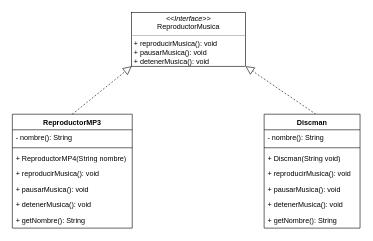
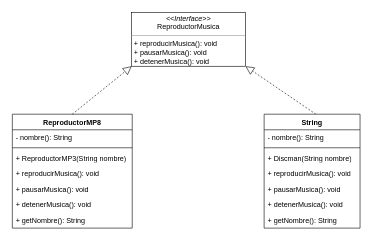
  <mxCell id="0" />
  <mxCell id="1" parent="0" />
  <mxCell id="2" value="&lt;p style=&quot;margin:0px;margin-top:4px;text-align:center;&quot;&gt;&lt;i&gt;&amp;lt;&amp;lt;Interface&amp;gt;&amp;gt;&lt;/i&gt;&lt;br&gt;ReproductorMusica&lt;br&gt;&lt;/p&gt;&lt;hr size=&quot;1&quot;&gt;&lt;p style=&quot;margin:0px;margin-left:4px;&quot;&gt;+ reproducirMusica(): void&lt;br&gt;+ pausarMusica(): void&lt;/p&gt;&lt;p style=&quot;margin:0px;margin-left:4px;&quot;&gt;+ detenerMusica(): void&lt;/p&gt;" style="verticalAlign=top;align=left;overflow=fill;fontSize=12;fontFamily=Helvetica;html=1;whiteSpace=wrap;" parent="1" vertex="1"><mxGeometry x="219" y="20" width="190" height="90" as="geometry" /></mxCell>
  <mxCell id="3" value="" style="endArrow=block;dashed=1;endFill=0;endSize=12;html=1;rounded=0;exitX=0.539;exitY=0;exitDx=0;exitDy=0;entryX=1;entryY=1;entryDx=0;entryDy=0;exitPerimeter=0;" parent="1" source="13" target="2" edge="1"><mxGeometry width="160" relative="1" as="geometry"><mxPoint x="540.5" y="170" as="sourcePoint" /><mxPoint x="390" y="100" as="targetPoint" /></mxGeometry></mxCell>
- <mxCell id="4" value="ReproductorMP3" style="swimlane;fontStyle=1;align=center;verticalAlign=top;childLayout=stackLayout;horizontal=1;startSize=26;horizontalStack=0;resizeParent=1;resizeParentMax=0;resizeLast=0;collapsible=1;marginBottom=0;whiteSpace=wrap;html=1;" parent="1" vertex="1"><mxGeometry x="20" y="190" width="200" height="190" as="geometry" /></mxCell>
+ <mxCell id="4" value="ReproductorMP8" style="swimlane;fontStyle=1;align=center;verticalAlign=top;childLayout=stackLayout;horizontal=1;startSize=26;horizontalStack=0;resizeParent=1;resizeParentMax=0;resizeLast=0;collapsible=1;marginBottom=0;whiteSpace=wrap;html=1;" parent="1" vertex="1"><mxGeometry x="20" y="190" width="200" height="190" as="geometry" /></mxCell>
  <mxCell id="5" value="- nombre(): String" style="text;strokeColor=none;fillColor=none;align=left;verticalAlign=top;spacingLeft=4;spacingRight=4;overflow=hidden;rotatable=0;points=[[0,0.5],[1,0.5]];portConstraint=eastwest;whiteSpace=wrap;html=1;" parent="4" vertex="1"><mxGeometry y="26" width="200" height="26" as="geometry" /></mxCell>
  <mxCell id="6" value="" style="line;strokeWidth=1;fillColor=none;align=left;verticalAlign=middle;spacingTop=-1;spacingLeft=3;spacingRight=3;rotatable=0;labelPosition=right;points=[];portConstraint=eastwest;strokeColor=inherit;" parent="4" vertex="1"><mxGeometry y="52" width="200" height="8" as="geometry" /></mxCell>
- <mxCell id="7" value="+ ReproductorMP4(String nombre)" style="text;strokeColor=none;fillColor=none;align=left;verticalAlign=top;spacingLeft=4;spacingRight=4;overflow=hidden;rotatable=0;points=[[0,0.5],[1,0.5]];portConstraint=eastwest;whiteSpace=wrap;html=1;" parent="4" vertex="1"><mxGeometry y="60" width="200" height="26" as="geometry" /></mxCell>
+ <mxCell id="7" value="+ ReproductorMP3(String nombre)" style="text;strokeColor=none;fillColor=none;align=left;verticalAlign=top;spacingLeft=4;spacingRight=4;overflow=hidden;rotatable=0;points=[[0,0.5],[1,0.5]];portConstraint=eastwest;whiteSpace=wrap;html=1;" parent="4" vertex="1"><mxGeometry y="60" width="200" height="26" as="geometry" /></mxCell>
  <mxCell id="8" value="+ reproducirMusica(): void" style="text;strokeColor=none;fillColor=none;align=left;verticalAlign=top;spacingLeft=4;spacingRight=4;overflow=hidden;rotatable=0;points=[[0,0.5],[1,0.5]];portConstraint=eastwest;whiteSpace=wrap;html=1;" parent="4" vertex="1"><mxGeometry y="86" width="200" height="26" as="geometry" /></mxCell>
  <mxCell id="9" value="+ pausarMusica(): void" style="text;strokeColor=none;fillColor=none;align=left;verticalAlign=top;spacingLeft=4;spacingRight=4;overflow=hidden;rotatable=0;points=[[0,0.5],[1,0.5]];portConstraint=eastwest;whiteSpace=wrap;html=1;" vertex="1" parent="4"><mxGeometry y="112" width="200" height="26" as="geometry" /></mxCell>
  <mxCell id="10" value="+ detenerMusica(): void" style="text;strokeColor=none;fillColor=none;align=left;verticalAlign=top;spacingLeft=4;spacingRight=4;overflow=hidden;rotatable=0;points=[[0,0.5],[1,0.5]];portConstraint=eastwest;whiteSpace=wrap;html=1;" vertex="1" parent="4"><mxGeometry y="138" width="200" height="26" as="geometry" /></mxCell>
  <mxCell id="11" value="+ getNombre(): String" style="text;strokeColor=none;fillColor=none;align=left;verticalAlign=top;spacingLeft=4;spacingRight=4;overflow=hidden;rotatable=0;points=[[0,0.5],[1,0.5]];portConstraint=eastwest;whiteSpace=wrap;html=1;" vertex="1" parent="4"><mxGeometry y="164" width="200" height="26" as="geometry" /></mxCell>
  <mxCell id="12" value="" style="endArrow=block;dashed=1;endFill=0;endSize=12;html=1;rounded=0;exitX=0.5;exitY=0;exitDx=0;exitDy=0;entryX=0;entryY=1;entryDx=0;entryDy=0;" parent="1" source="4" target="2" edge="1"><mxGeometry width="160" relative="1" as="geometry"><mxPoint x="240" y="110" as="sourcePoint" /><mxPoint x="215" y="110" as="targetPoint" /></mxGeometry></mxCell>
- <mxCell id="13" value="Discman" style="swimlane;fontStyle=1;align=center;verticalAlign=top;childLayout=stackLayout;horizontal=1;startSize=26;horizontalStack=0;resizeParent=1;resizeParentMax=0;resizeLast=0;collapsible=1;marginBottom=0;whiteSpace=wrap;html=1;" vertex="1" parent="1"><mxGeometry x="440" y="190" width="160" height="190" as="geometry" /></mxCell>
+ <mxCell id="13" value="String" style="swimlane;fontStyle=1;align=center;verticalAlign=top;childLayout=stackLayout;horizontal=1;startSize=26;horizontalStack=0;resizeParent=1;resizeParentMax=0;resizeLast=0;collapsible=1;marginBottom=0;whiteSpace=wrap;html=1;" vertex="1" parent="1"><mxGeometry x="440" y="190" width="160" height="190" as="geometry" /></mxCell>
  <mxCell id="14" value="- nombre(): String" style="text;strokeColor=none;fillColor=none;align=left;verticalAlign=top;spacingLeft=4;spacingRight=4;overflow=hidden;rotatable=0;points=[[0,0.5],[1,0.5]];portConstraint=eastwest;whiteSpace=wrap;html=1;" vertex="1" parent="13"><mxGeometry y="26" width="160" height="26" as="geometry" /></mxCell>
  <mxCell id="15" value="" style="line;strokeWidth=1;fillColor=none;align=left;verticalAlign=middle;spacingTop=-1;spacingLeft=3;spacingRight=3;rotatable=0;labelPosition=right;points=[];portConstraint=eastwest;strokeColor=inherit;" vertex="1" parent="13"><mxGeometry y="52" width="160" height="8" as="geometry" /></mxCell>
- <mxCell id="16" value="+ Discman(String void)" style="text;strokeColor=none;fillColor=none;align=left;verticalAlign=top;spacingLeft=4;spacingRight=4;overflow=hidden;rotatable=0;points=[[0,0.5],[1,0.5]];portConstraint=eastwest;whiteSpace=wrap;html=1;" vertex="1" parent="13"><mxGeometry y="60" width="160" height="26" as="geometry" /></mxCell>
+ <mxCell id="16" value="+ Discman(String nombre)" style="text;strokeColor=none;fillColor=none;align=left;verticalAlign=top;spacingLeft=4;spacingRight=4;overflow=hidden;rotatable=0;points=[[0,0.5],[1,0.5]];portConstraint=eastwest;whiteSpace=wrap;html=1;" vertex="1" parent="13"><mxGeometry y="60" width="160" height="26" as="geometry" /></mxCell>
  <mxCell id="17" value="+ reproducirMusica(): void" style="text;strokeColor=none;fillColor=none;align=left;verticalAlign=top;spacingLeft=4;spacingRight=4;overflow=hidden;rotatable=0;points=[[0,0.5],[1,0.5]];portConstraint=eastwest;whiteSpace=wrap;html=1;" vertex="1" parent="13"><mxGeometry y="86" width="160" height="26" as="geometry" /></mxCell>
  <mxCell id="18" value="+ pausarMusica(): void" style="text;strokeColor=none;fillColor=none;align=left;verticalAlign=top;spacingLeft=4;spacingRight=4;overflow=hidden;rotatable=0;points=[[0,0.5],[1,0.5]];portConstraint=eastwest;whiteSpace=wrap;html=1;" vertex="1" parent="13"><mxGeometry y="112" width="160" height="26" as="geometry" /></mxCell>
  <mxCell id="19" value="+ detenerMusica(): void" style="text;strokeColor=none;fillColor=none;align=left;verticalAlign=top;spacingLeft=4;spacingRight=4;overflow=hidden;rotatable=0;points=[[0,0.5],[1,0.5]];portConstraint=eastwest;whiteSpace=wrap;html=1;" vertex="1" parent="13"><mxGeometry y="138" width="160" height="26" as="geometry" /></mxCell>
  <mxCell id="20" value="+ getNombre(): String" style="text;strokeColor=none;fillColor=none;align=left;verticalAlign=top;spacingLeft=4;spacingRight=4;overflow=hidden;rotatable=0;points=[[0,0.5],[1,0.5]];portConstraint=eastwest;whiteSpace=wrap;html=1;" vertex="1" parent="13"><mxGeometry y="164" width="160" height="26" as="geometry" /></mxCell>
